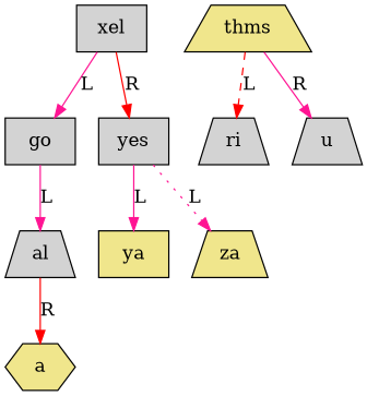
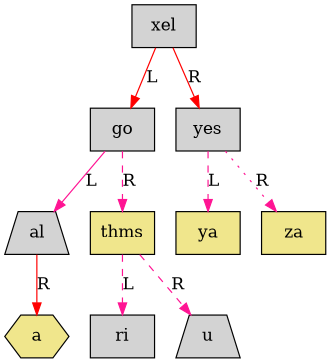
  digraph {
    rankdir=TB
    splines=polyline
    node [fillcolor=lightgrey shape=box style=filled]
    edge [arrowhead=normal arrowtail=none color=deeppink dir=both style=solid]
    xel
    go
    yes
    al [shape=trapezium]
-   thms [fillcolor=khaki shape=trapezium]
+   thms [fillcolor=khaki]
    ya [fillcolor=khaki]
-   za [fillcolor=khaki shape=trapezium]
+   za [fillcolor=khaki]
    a [fillcolor=khaki shape=hexagon]
-   ri [shape=trapezium]
+   ri
    u [shape=trapezium]
-   xel -> go [label=L]
+   xel -> go [color=red label=L]
    xel -> yes [color=red label=R]
    go -> al [label=L]
-   yes -> ya [label=L]
-   yes -> za [label=L style=dotted]
+   go -> thms [label=R style=dashed]
+   yes -> ya [label=L style=dashed]
+   yes -> za [label=R style=dotted]
    al -> a [color=red label=R]
-   thms -> ri [color=red label=L style=dashed]
-   thms -> u [label=R]
+   thms -> ri [label=L style=dashed]
+   thms -> u [label=R style=dashed]
  }
